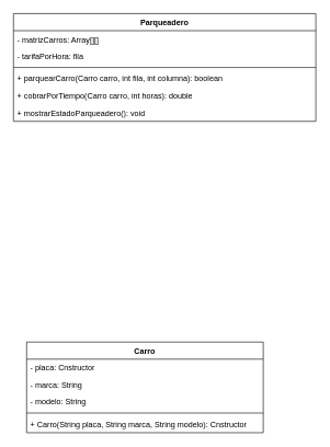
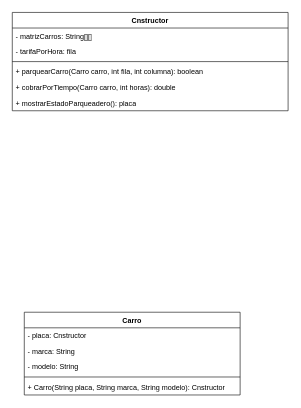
  <mxCell id="0" />
  <mxCell id="1" parent="0" />
  <mxCell id="2" value="&lt;b&gt;Carro&lt;/b&gt;&lt;div&gt;&lt;b&gt;&lt;br&gt;&lt;/b&gt;&lt;/div&gt;" style="swimlane;fontStyle=1;align=center;verticalAlign=top;childLayout=stackLayout;horizontal=1;startSize=26;horizontalStack=0;resizeParent=1;resizeParentMax=0;resizeLast=0;collapsible=1;marginBottom=0;whiteSpace=wrap;html=1;" parent="1" vertex="1"><mxGeometry x="40" y="520" width="360" height="138" as="geometry" /></mxCell>
  <mxCell id="3" value="- placa: Cnstructor" style="text;strokeColor=none;fillColor=none;align=left;verticalAlign=top;spacingLeft=4;spacingRight=4;overflow=hidden;rotatable=0;points=[[0,0.5],[1,0.5]];portConstraint=eastwest;whiteSpace=wrap;html=1;" parent="2" vertex="1"><mxGeometry y="26" width="360" height="26" as="geometry" /></mxCell>
  <mxCell id="4" value="- marca: String" style="text;strokeColor=none;fillColor=none;align=left;verticalAlign=top;spacingLeft=4;spacingRight=4;overflow=hidden;rotatable=0;points=[[0,0.5],[1,0.5]];portConstraint=eastwest;whiteSpace=wrap;html=1;" parent="2" vertex="1"><mxGeometry y="52" width="360" height="26" as="geometry" /></mxCell>
  <mxCell id="5" value="- modelo: String" style="text;strokeColor=none;fillColor=none;align=left;verticalAlign=top;spacingLeft=4;spacingRight=4;overflow=hidden;rotatable=0;points=[[0,0.5],[1,0.5]];portConstraint=eastwest;whiteSpace=wrap;html=1;" parent="2" vertex="1"><mxGeometry y="78" width="360" height="26" as="geometry" /></mxCell>
  <mxCell id="6" value="" style="line;strokeWidth=1;fillColor=none;align=left;verticalAlign=middle;spacingTop=-1;spacingLeft=3;spacingRight=3;rotatable=0;labelPosition=right;points=[];portConstraint=eastwest;strokeColor=inherit;" parent="2" vertex="1"><mxGeometry y="104" width="360" height="8" as="geometry" /></mxCell>
  <mxCell id="7" value="+ Carro(String placa, String marca, String modelo): Cnstructor" style="text;strokeColor=none;fillColor=none;align=left;verticalAlign=top;spacingLeft=4;spacingRight=4;overflow=hidden;rotatable=0;points=[[0,0.5],[1,0.5]];portConstraint=eastwest;whiteSpace=wrap;html=1;" parent="2" vertex="1"><mxGeometry y="112" width="360" height="26" as="geometry" /></mxCell>
- <mxCell id="8" value="&lt;b&gt;Parqueadero&lt;/b&gt;" style="swimlane;fontStyle=1;align=center;verticalAlign=top;childLayout=stackLayout;horizontal=1;startSize=26;horizontalStack=0;resizeParent=1;resizeParentMax=0;resizeLast=0;collapsible=1;marginBottom=0;whiteSpace=wrap;html=1;" parent="1" vertex="1"><mxGeometry x="20" y="20" width="460" height="164" as="geometry" /></mxCell>
- <mxCell id="9" value="- matrizCarros: Array[][]&lt;br&gt;&lt;div&gt;&lt;br&gt;&lt;/div&gt;" style="text;strokeColor=none;fillColor=none;align=left;verticalAlign=top;spacingLeft=4;spacingRight=4;overflow=hidden;rotatable=0;points=[[0,0.5],[1,0.5]];portConstraint=eastwest;whiteSpace=wrap;html=1;" parent="8" vertex="1"><mxGeometry y="26" width="460" height="26" as="geometry" /></mxCell>
+ <mxCell id="8" value="&lt;b&gt;Cnstructor&lt;/b&gt;" style="swimlane;fontStyle=1;align=center;verticalAlign=top;childLayout=stackLayout;horizontal=1;startSize=26;horizontalStack=0;resizeParent=1;resizeParentMax=0;resizeLast=0;collapsible=1;marginBottom=0;whiteSpace=wrap;html=1;" parent="1" vertex="1"><mxGeometry x="20" y="20" width="460" height="164" as="geometry" /></mxCell>
+ <mxCell id="9" value="- matrizCarros: String[][]&lt;br&gt;&lt;div&gt;&lt;br&gt;&lt;/div&gt;" style="text;strokeColor=none;fillColor=none;align=left;verticalAlign=top;spacingLeft=4;spacingRight=4;overflow=hidden;rotatable=0;points=[[0,0.5],[1,0.5]];portConstraint=eastwest;whiteSpace=wrap;html=1;" parent="8" vertex="1"><mxGeometry y="26" width="460" height="26" as="geometry" /></mxCell>
  <mxCell id="10" value="- tarifaPorHora: fila&lt;br&gt;&lt;div&gt;&lt;br&gt;&lt;/div&gt;" style="text;strokeColor=none;fillColor=none;align=left;verticalAlign=top;spacingLeft=4;spacingRight=4;overflow=hidden;rotatable=0;points=[[0,0.5],[1,0.5]];portConstraint=eastwest;whiteSpace=wrap;html=1;" parent="8" vertex="1"><mxGeometry y="52" width="460" height="26" as="geometry" /></mxCell>
  <mxCell id="11" value="" style="line;strokeWidth=1;fillColor=none;align=left;verticalAlign=middle;spacingTop=-1;spacingLeft=3;spacingRight=3;rotatable=0;labelPosition=right;points=[];portConstraint=eastwest;strokeColor=inherit;" parent="8" vertex="1"><mxGeometry y="78" width="460" height="8" as="geometry" /></mxCell>
  <mxCell id="12" value="+ parquearCarro(Carro carro, &lt;span class=&quot;hljs-type&quot;&gt;int&lt;/span&gt; fila, &lt;span class=&quot;hljs-type&quot;&gt;int&lt;/span&gt; columna): boolean" style="text;strokeColor=none;fillColor=none;align=left;verticalAlign=top;spacingLeft=4;spacingRight=4;overflow=hidden;rotatable=0;points=[[0,0.5],[1,0.5]];portConstraint=eastwest;whiteSpace=wrap;html=1;" parent="8" vertex="1"><mxGeometry y="86" width="460" height="26" as="geometry" /></mxCell>
  <mxCell id="13" value="+ cobrarPorTiempo(Carro carro, &lt;span class=&quot;hljs-type&quot;&gt;int&lt;/span&gt; horas): double" style="text;strokeColor=none;fillColor=none;align=left;verticalAlign=top;spacingLeft=4;spacingRight=4;overflow=hidden;rotatable=0;points=[[0,0.5],[1,0.5]];portConstraint=eastwest;whiteSpace=wrap;html=1;" parent="8" vertex="1"><mxGeometry y="112" width="460" height="26" as="geometry" /></mxCell>
- <mxCell id="14" value="+ mostrarEstadoParqueadero(): void" style="text;strokeColor=none;fillColor=none;align=left;verticalAlign=top;spacingLeft=4;spacingRight=4;overflow=hidden;rotatable=0;points=[[0,0.5],[1,0.5]];portConstraint=eastwest;whiteSpace=wrap;html=1;" parent="8" vertex="1"><mxGeometry y="138" width="460" height="26" as="geometry" /></mxCell>
+ <mxCell id="14" value="+ mostrarEstadoParqueadero(): placa" style="text;strokeColor=none;fillColor=none;align=left;verticalAlign=top;spacingLeft=4;spacingRight=4;overflow=hidden;rotatable=0;points=[[0,0.5],[1,0.5]];portConstraint=eastwest;whiteSpace=wrap;html=1;" parent="8" vertex="1"><mxGeometry y="138" width="460" height="26" as="geometry" /></mxCell>
